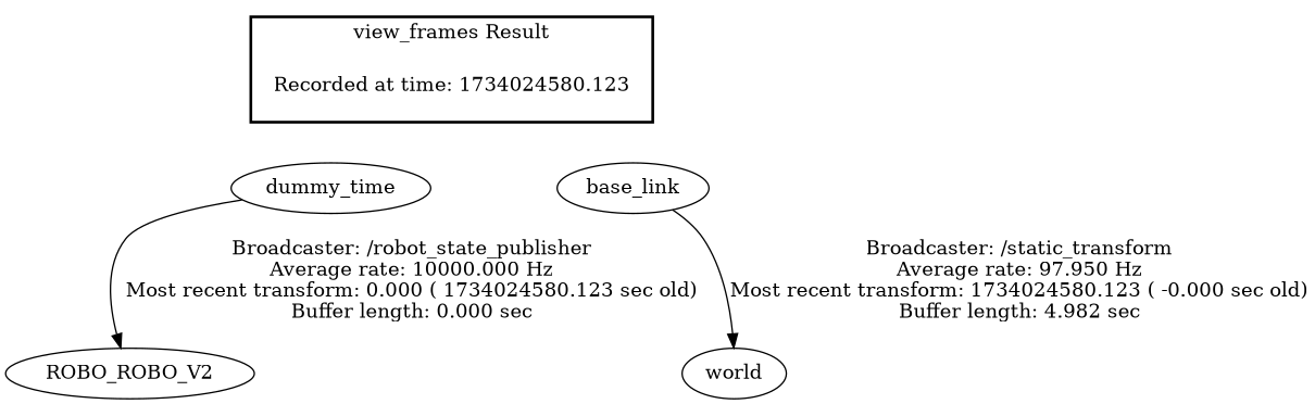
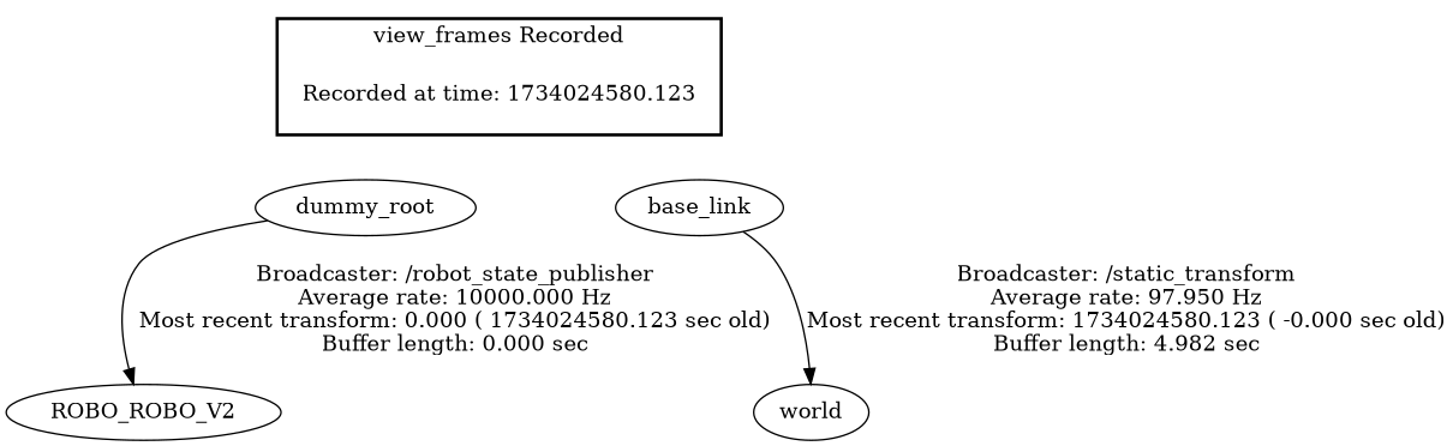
  digraph {
    "Recorded at time: 1734024580.123" [shape=plaintext]
-   dummy_root [label=dummy_time]
+   dummy_root
    base_link
    n4 [label=ROBO_ROBO_V2]
    world
    subgraph cluster_1 {
      color=black
-     label="view_frames Result"
+     label="view_frames Recorded"
      style=bold
      "Recorded at time: 1734024580.123"
    }
    "Recorded at time: 1734024580.123" -> dummy_root [style=invis]
    "Recorded at time: 1734024580.123" -> base_link [style=invis]
    dummy_root -> n4 [label="Broadcaster: /robot_state_publisher\nAverage rate: 10000.000 Hz\nMost recent transform: 0.000 ( 1734024580.123 sec old)\nBuffer length: 0.000 sec\n"]
    base_link -> world [label="Broadcaster: /static_transform\nAverage rate: 97.950 Hz\nMost recent transform: 1734024580.123 ( -0.000 sec old)\nBuffer length: 4.982 sec\n"]
  }
